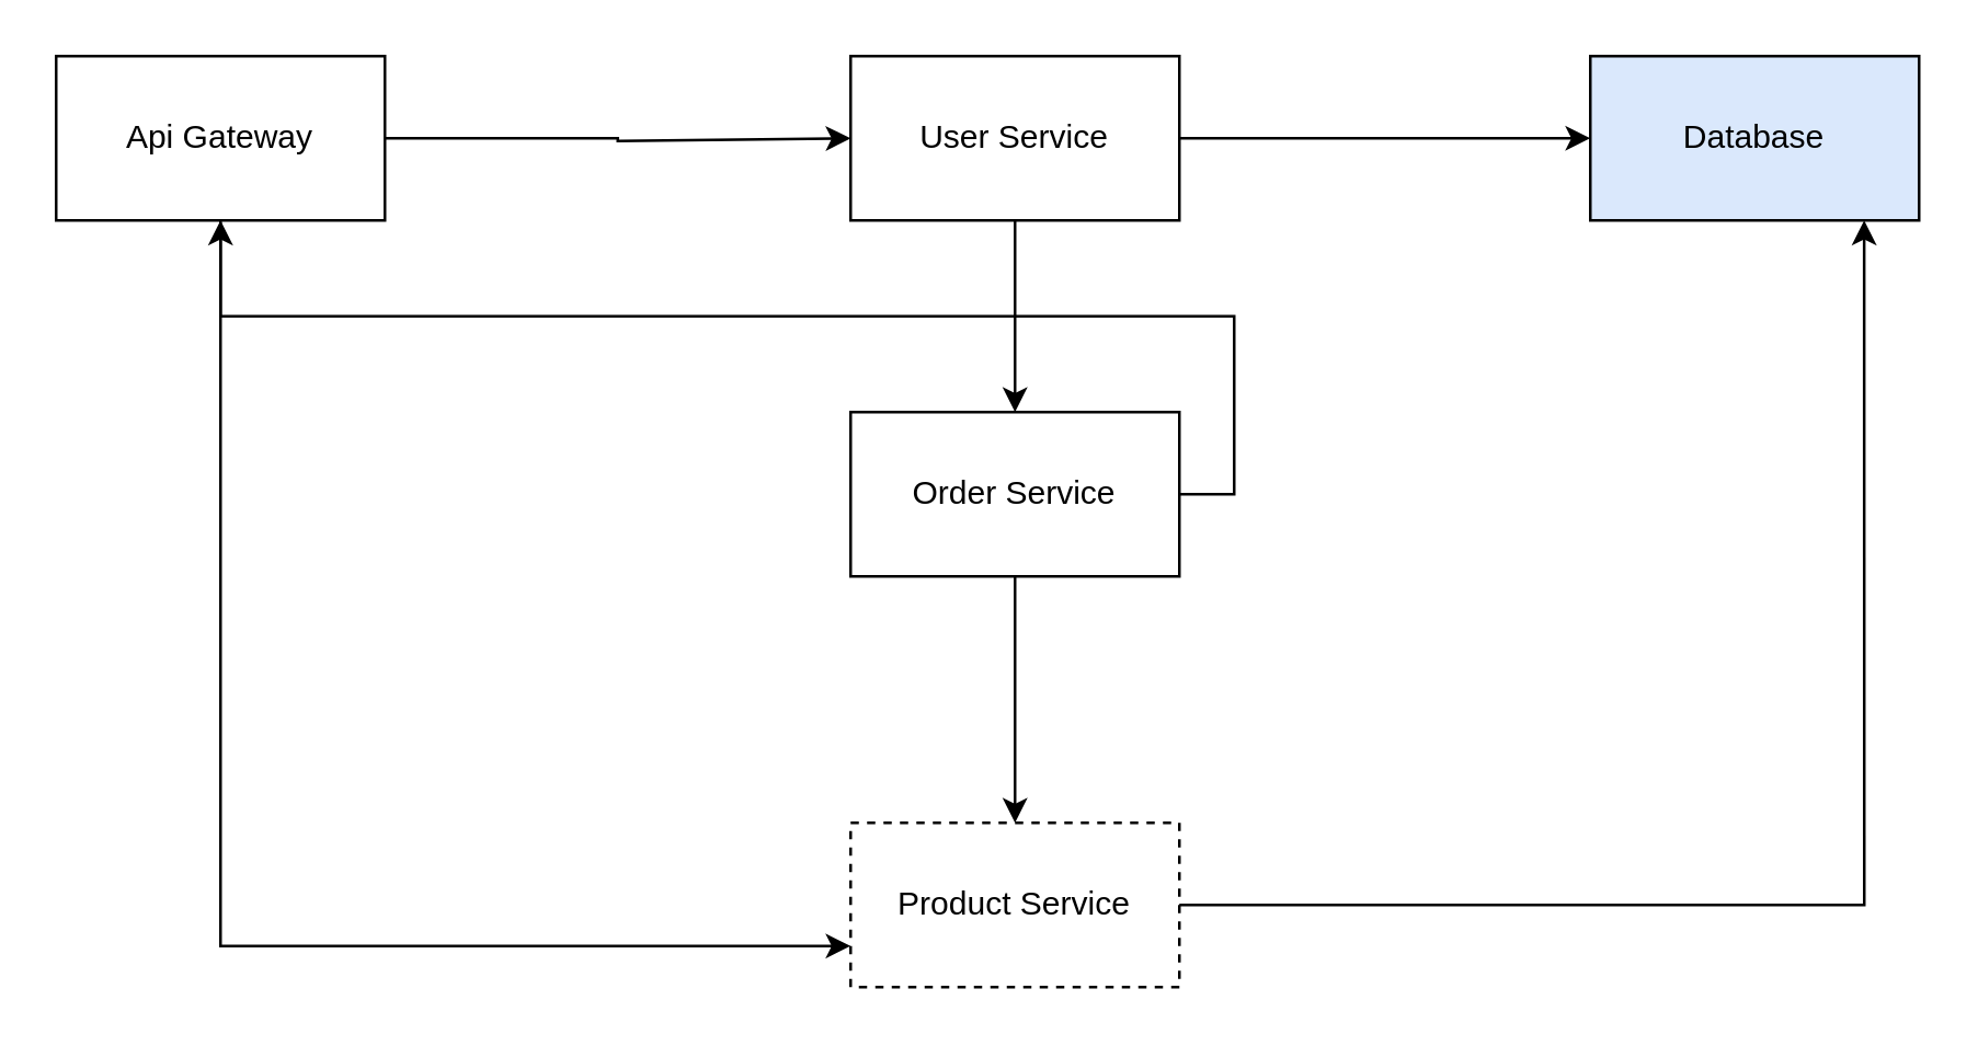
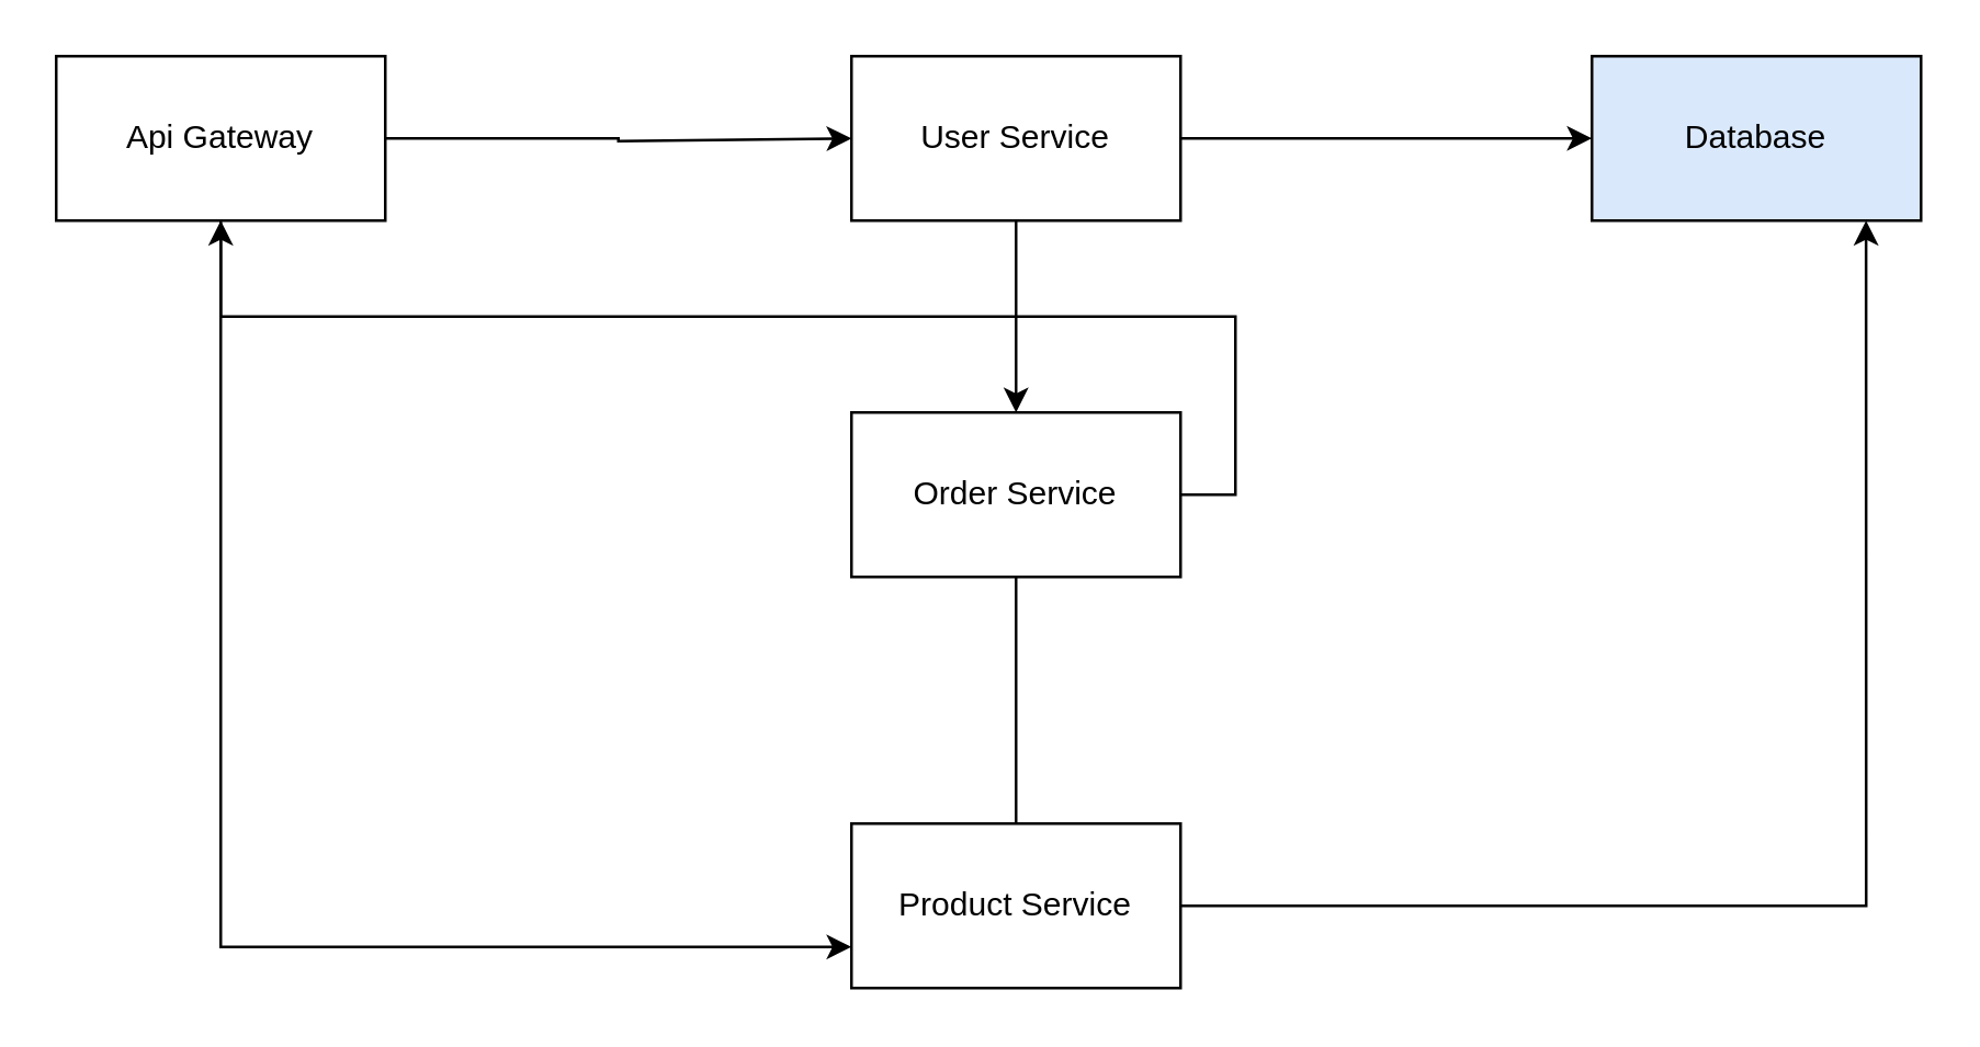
  <mxCell id="0" />
  <mxCell id="1" parent="0" />
  <mxCell id="2" style="edgeStyle=orthogonalEdgeStyle;rounded=0;orthogonalLoop=1;jettySize=auto;html=1;exitX=1;exitY=0.5;exitDx=0;exitDy=0;" parent="1" source="4" edge="1"><mxGeometry relative="1" as="geometry"><mxPoint x="310" y="50" as="targetPoint" /><Array as="points"><mxPoint x="225" y="50" /><mxPoint x="225" y="51" /></Array></mxGeometry></mxCell>
  <mxCell id="3" style="edgeStyle=orthogonalEdgeStyle;rounded=0;orthogonalLoop=1;jettySize=auto;html=1;exitX=0.5;exitY=1;exitDx=0;exitDy=0;entryX=0;entryY=0.75;entryDx=0;entryDy=0;" parent="1" source="4" target="9" edge="1"><mxGeometry relative="1" as="geometry"><mxPoint x="80" y="350" as="targetPoint" /></mxGeometry></mxCell>
  <mxCell id="4" value="Api Gateway" style="rounded=0;whiteSpace=wrap;html=1;" parent="1" vertex="1"><mxGeometry x="20" y="20" width="120" height="60" as="geometry" /></mxCell>
  <mxCell id="5" style="edgeStyle=orthogonalEdgeStyle;rounded=0;orthogonalLoop=1;jettySize=auto;html=1;" parent="1" source="7" edge="1"><mxGeometry relative="1" as="geometry"><mxPoint x="580" y="50" as="targetPoint" /></mxGeometry></mxCell>
  <mxCell id="6" style="edgeStyle=orthogonalEdgeStyle;rounded=0;orthogonalLoop=1;jettySize=auto;html=1;" parent="1" source="7" target="12" edge="1"><mxGeometry relative="1" as="geometry"><mxPoint x="370" y="180" as="targetPoint" /></mxGeometry></mxCell>
  <mxCell id="7" value="User Service" style="rounded=0;whiteSpace=wrap;html=1;" parent="1" vertex="1"><mxGeometry x="310" y="20" width="120" height="60" as="geometry" /></mxCell>
  <mxCell id="8" value="Database" style="rounded=0;whiteSpace=wrap;html=1;fillColor=#dae8fc;" parent="1" vertex="1"><mxGeometry x="580" y="20" width="120" height="60" as="geometry" /></mxCell>
- <mxCell id="9" value="Product Service" style="rounded=0;whiteSpace=wrap;html=1;dashed=1;" parent="1" vertex="1"><mxGeometry x="310" y="300" width="120" height="60" as="geometry" /></mxCell>
+ <mxCell id="9" value="Product Service" style="rounded=0;whiteSpace=wrap;html=1;" parent="1" vertex="1"><mxGeometry x="310" y="300" width="120" height="60" as="geometry" /></mxCell>
  <mxCell id="10" style="edgeStyle=orthogonalEdgeStyle;rounded=0;orthogonalLoop=1;jettySize=auto;html=1;exitX=1;exitY=0.5;exitDx=0;exitDy=0;" parent="1" source="12" target="4" edge="1"><mxGeometry relative="1" as="geometry"><mxPoint x="660" y="180" as="targetPoint" /></mxGeometry></mxCell>
- <mxCell id="11" style="edgeStyle=orthogonalEdgeStyle;rounded=0;orthogonalLoop=1;jettySize=auto;html=1;exitX=0.5;exitY=1;exitDx=0;exitDy=0;entryX=0.5;entryY=0;entryDx=0;entryDy=0;" parent="1" source="12" target="9" edge="1"><mxGeometry relative="1" as="geometry" /></mxCell>
+ <mxCell id="11" style="edgeStyle=orthogonalEdgeStyle;rounded=0;orthogonalLoop=1;jettySize=auto;html=1;exitX=0.5;exitY=1;exitDx=0;exitDy=0;entryX=0.5;entryY=0;entryDx=0;entryDy=0;endArrow=none;" parent="1" source="12" target="9" edge="1"><mxGeometry relative="1" as="geometry" /></mxCell>
  <mxCell id="12" value="Order Service" style="rounded=0;whiteSpace=wrap;html=1;" parent="1" vertex="1"><mxGeometry x="310" y="150" width="120" height="60" as="geometry" /></mxCell>
  <mxCell id="13" style="edgeStyle=orthogonalEdgeStyle;rounded=0;orthogonalLoop=1;jettySize=auto;html=1;entryX=0.833;entryY=1;entryDx=0;entryDy=0;entryPerimeter=0;" parent="1" source="9" target="8" edge="1"><mxGeometry relative="1" as="geometry" /></mxCell>
